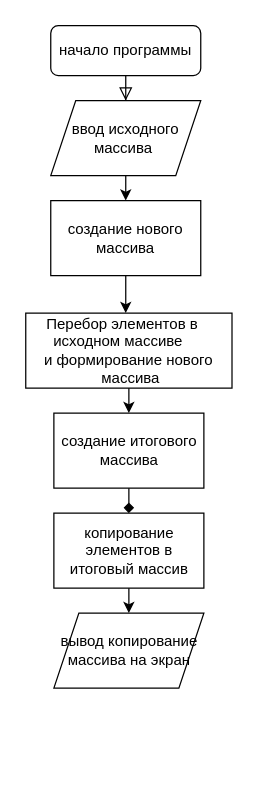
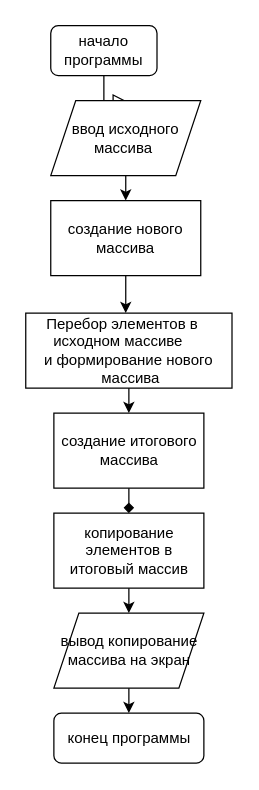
  <mxCell id="0" />
  <mxCell id="1" parent="0" />
- <mxCell id="2" value="начало программы" style="rounded=1;whiteSpace=wrap;html=1;fontSize=12;glass=0;strokeWidth=1;shadow=0;" parent="1" vertex="1"><mxGeometry x="40" y="20" width="120" height="40" as="geometry" /></mxCell>
+ <mxCell id="2" value="начало программы" style="rounded=1;whiteSpace=wrap;html=1;fontSize=12;glass=0;strokeWidth=1;shadow=0;" parent="1" vertex="1"><mxGeometry x="40" y="20" width="85" height="40" as="geometry" /></mxCell>
+ <mxCell id="3" value="конец программы" style="rounded=1;whiteSpace=wrap;html=1;fontSize=12;glass=0;strokeWidth=1;shadow=0;" parent="1" vertex="1"><mxGeometry x="42.5" y="570" width="120" height="40" as="geometry" /></mxCell>
  <mxCell id="4" value="" style="endArrow=classic;html=1;rounded=0;exitX=0.5;exitY=1;exitDx=0;exitDy=0;" parent="1" source="8" edge="1"><mxGeometry width="50" height="50" relative="1" as="geometry"><mxPoint x="260" y="330" as="sourcePoint" /><mxPoint x="100" y="250" as="targetPoint" /></mxGeometry></mxCell>
  <mxCell id="5" value="" style="rounded=0;html=1;jettySize=auto;orthogonalLoop=1;fontSize=11;endArrow=block;endFill=0;endSize=8;strokeWidth=1;shadow=0;labelBackgroundColor=none;edgeStyle=orthogonalEdgeStyle;" parent="1" source="2" target="6" edge="1"><mxGeometry relative="1" as="geometry"><mxPoint x="100" y="60" as="sourcePoint" /><mxPoint x="100" y="110" as="targetPoint" /></mxGeometry></mxCell>
  <mxCell id="6" value="ввод исходного массива&amp;nbsp;" style="shape=parallelogram;perimeter=parallelogramPerimeter;whiteSpace=wrap;html=1;fixedSize=1;" parent="1" vertex="1"><mxGeometry x="40" y="80" width="120" height="60" as="geometry" /></mxCell>
  <mxCell id="7" value="" style="endArrow=classic;html=1;rounded=0;exitX=0.5;exitY=1;exitDx=0;exitDy=0;entryX=0.5;entryY=0;entryDx=0;entryDy=0;" parent="1" source="6" target="8" edge="1"><mxGeometry width="50" height="50" relative="1" as="geometry"><mxPoint x="100" y="140" as="sourcePoint" /><mxPoint x="100" y="230" as="targetPoint" /></mxGeometry></mxCell>
  <mxCell id="8" value="создание нового массива" style="rounded=0;whiteSpace=wrap;html=1;" parent="1" vertex="1"><mxGeometry x="40" y="160" width="120" height="60" as="geometry" /></mxCell>
  <mxCell id="9" value="&lt;div&gt;Перебор элементов в&amp;nbsp; &amp;nbsp;&lt;/div&gt;&lt;div&gt;&amp;nbsp;исходном массиве&amp;nbsp; &amp;nbsp; &amp;nbsp;&amp;nbsp;&lt;/div&gt;&lt;div&gt;&amp;nbsp;и формирование нового&amp;nbsp;&lt;/div&gt;&lt;div&gt;&amp;nbsp;массива&lt;/div&gt;" style="rounded=0;whiteSpace=wrap;html=1;" parent="1" vertex="1"><mxGeometry x="20" y="250" width="165" height="60" as="geometry" /></mxCell>
  <mxCell id="10" value="создание итогового массива" style="rounded=0;whiteSpace=wrap;html=1;" parent="1" vertex="1"><mxGeometry x="42.5" y="330" width="120" height="60" as="geometry" /></mxCell>
  <mxCell id="11" value="" style="endArrow=classic;html=1;rounded=0;exitX=0.5;exitY=1;exitDx=0;exitDy=0;entryX=0.5;entryY=0;entryDx=0;entryDy=0;" parent="1" source="9" target="10" edge="1"><mxGeometry width="50" height="50" relative="1" as="geometry"><mxPoint x="260" y="330" as="sourcePoint" /><mxPoint x="310" y="280" as="targetPoint" /></mxGeometry></mxCell>
  <mxCell id="12" value="копирование элементов в итоговый массив" style="rounded=0;whiteSpace=wrap;html=1;" parent="1" vertex="1"><mxGeometry x="42.5" y="410" width="120" height="60" as="geometry" /></mxCell>
  <mxCell id="13" value="" style="endArrow=diamond;html=1;rounded=0;exitX=0.5;exitY=1;exitDx=0;exitDy=0;entryX=0.5;entryY=0;entryDx=0;entryDy=0;" parent="1" source="10" target="12" edge="1"><mxGeometry width="50" height="50" relative="1" as="geometry"><mxPoint x="260" y="330" as="sourcePoint" /><mxPoint x="310" y="280" as="targetPoint" /></mxGeometry></mxCell>
  <mxCell id="14" value="вывод копирование массива на экран" style="shape=parallelogram;perimeter=parallelogramPerimeter;whiteSpace=wrap;html=1;fixedSize=1;" parent="1" vertex="1"><mxGeometry x="42.5" y="490" width="120" height="60" as="geometry" /></mxCell>
  <mxCell id="15" value="" style="endArrow=classic;html=1;rounded=0;exitX=0.5;exitY=1;exitDx=0;exitDy=0;entryX=0.5;entryY=0;entryDx=0;entryDy=0;" parent="1" source="12" target="14" edge="1"><mxGeometry width="50" height="50" relative="1" as="geometry"><mxPoint x="260" y="330" as="sourcePoint" /><mxPoint x="310" y="280" as="targetPoint" /></mxGeometry></mxCell>
+ <mxCell id="16" value="" style="endArrow=classic;html=1;rounded=0;exitX=0.5;exitY=1;exitDx=0;exitDy=0;entryX=0.5;entryY=0;entryDx=0;entryDy=0;" parent="1" source="14" target="3" edge="1"><mxGeometry width="50" height="50" relative="1" as="geometry"><mxPoint x="260" y="330" as="sourcePoint" /><mxPoint x="310" y="280" as="targetPoint" /></mxGeometry></mxCell>
